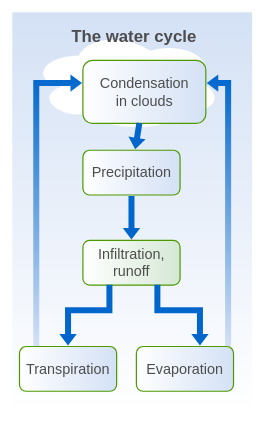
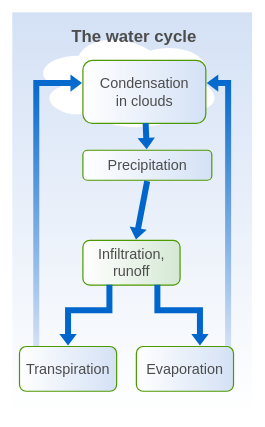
  <mxCell id="0" />
  <mxCell id="1" parent="0" />
  <mxCell id="2" value="" style="whiteSpace=wrap;html=1;shadow=0;strokeWidth=4;fillColor=#D4E1F5;fontSize=16;align=center;gradientColor=#ffffff;strokeColor=none;fontColor=#4D4D4D;" parent="1" vertex="1"><mxGeometry x="20" y="20" width="400" height="670" as="geometry" /></mxCell>
  <mxCell id="3" value="" style="ellipse;shape=cloud;whiteSpace=wrap;html=1;shadow=0;strokeWidth=4;fillColor=#FFFFFF;gradientColor=#ffffff;fontSize=16;align=center;strokeColor=none;fontColor=#4D4D4D;" parent="1" vertex="1"><mxGeometry x="51" y="50" width="319" height="170" as="geometry" /></mxCell>
  <mxCell id="4" style="edgeStyle=orthogonalEdgeStyle;rounded=0;html=1;shadow=0;endArrow=blockThin;endFill=1;jettySize=auto;orthogonalLoop=1;strokeWidth=3;fontFamily=Helvetica;fontSize=18;align=center;shape=flexArrow;strokeColor=none;fillColor=#0066CC;endWidth=16;endSize=5.42;width=8;sourcePerimeterSpacing=-2;gradientColor=#D4E1F5;fontColor=#4D4D4D;" parent="1" source="13" target="7" edge="1"><mxGeometry x="303.325" y="445.533" as="geometry"><mxPoint x="272" y="483" as="sourcePoint" /><mxPoint x="343" y="587.333" as="targetPoint" /><Array as="points"><mxPoint x="380" y="138" /></Array></mxGeometry></mxCell>
  <mxCell id="5" style="edgeStyle=orthogonalEdgeStyle;rounded=0;html=1;shadow=0;endArrow=blockThin;endFill=1;jettySize=auto;orthogonalLoop=1;strokeWidth=3;fontFamily=Helvetica;fontSize=18;align=center;shape=flexArrow;strokeColor=none;fillColor=#0066CC;endWidth=16;endSize=5.42;width=8;sourcePerimeterSpacing=-2;gradientColor=#D4E1F5;fontColor=#4D4D4D;" parent="1" source="12" target="7" edge="1"><mxGeometry x="313.325" y="455.533" as="geometry"><mxPoint x="390" y="589.333" as="sourcePoint" /><mxPoint x="309.821" y="148" as="targetPoint" /><Array as="points"><mxPoint x="60" y="138" /></Array></mxGeometry></mxCell>
  <mxCell id="6" value="The water cycle" style="text;html=1;strokeColor=none;fillColor=none;align=center;verticalAlign=middle;whiteSpace=wrap;overflow=hidden;shadow=0;fontSize=28;fontStyle=1;fontFamily=Helvetica;fontColor=#4D4D4D;" parent="1" vertex="1"><mxGeometry x="93" y="40" width="260" height="40" as="geometry" /></mxCell>
  <mxCell id="7" value="Condensation&lt;br&gt;in clouds" style="rounded=1;whiteSpace=wrap;html=1;shadow=0;strokeWidth=2;fillColor=#D4E1F5;gradientColor=#ffffff;fontFamily=Helvetica;fontSize=24;align=center;strokeColor=#4D9900;gradientDirection=west;fontColor=#4D4D4D;" parent="1" vertex="1"><mxGeometry x="137.786" y="100.222" width="205" height="105" as="geometry" /></mxCell>
- <mxCell id="8" value="Precipitation" style="rounded=1;whiteSpace=wrap;html=1;shadow=0;strokeWidth=2;fillColor=#D4E1F5;gradientColor=#ffffff;fontFamily=Helvetica;fontSize=24;align=center;strokeColor=#4D9900;gradientDirection=west;fontColor=#4D4D4D;" parent="1" vertex="1"><mxGeometry x="137.786" y="250" width="162.036" height="74.667" as="geometry" /></mxCell>
+ <mxCell id="8" value="Precipitation" style="rounded=1;whiteSpace=wrap;html=1;shadow=0;strokeWidth=2;fillColor=#D4E1F5;gradientColor=#ffffff;fontFamily=Helvetica;fontSize=24;align=center;strokeColor=#4D9900;gradientDirection=west;fontColor=#4D4D4D;" parent="1" vertex="1"><mxGeometry x="137.786" y="250" width="215" height="50" as="geometry" /></mxCell>
  <mxCell id="9" style="edgeStyle=none;rounded=0;html=1;shadow=0;endArrow=blockThin;endFill=1;jettySize=auto;orthogonalLoop=1;strokeWidth=3;fontFamily=Helvetica;fontSize=18;align=center;shape=flexArrow;strokeColor=none;fillColor=#0066CC;endWidth=16;endSize=5.42;width=8;sourcePerimeterSpacing=-2;dashed=1;fontColor=#4D4D4D;" parent="1" source="7" target="8" edge="1"><mxGeometry relative="1" as="geometry" /></mxCell>
  <mxCell id="10" value="Infiltration,&lt;br&gt;runoff" style="rounded=1;whiteSpace=wrap;html=1;shadow=0;strokeWidth=2;fillColor=#D5E8D4;gradientColor=#ffffff;fontFamily=Helvetica;fontSize=24;align=center;strokeColor=#4D9900;gradientDirection=west;fontColor=#4D4D4D;" parent="1" vertex="1"><mxGeometry x="137.786" y="400.333" width="162.036" height="74.667" as="geometry" /></mxCell>
  <mxCell id="11" style="edgeStyle=none;rounded=0;html=1;shadow=0;endArrow=blockThin;endFill=1;jettySize=auto;orthogonalLoop=1;strokeWidth=3;fontFamily=Helvetica;fontSize=18;align=center;shape=flexArrow;strokeColor=none;fillColor=#0066CC;endWidth=16;endSize=5.42;width=8;sourcePerimeterSpacing=-2;exitX=0.5;exitY=1;fontColor=#4D4D4D;" parent="1" source="8" target="10" edge="1"><mxGeometry x="271.325" y="438.533" as="geometry"><mxPoint x="211.325" y="378.533" as="sourcePoint" /><mxPoint x="218.804" y="410.889" as="targetPoint" /></mxGeometry></mxCell>
  <mxCell id="12" value="Transpiration" style="rounded=1;whiteSpace=wrap;html=1;shadow=0;strokeWidth=2;fillColor=#D4E1F5;gradientColor=#ffffff;fontFamily=Helvetica;fontSize=24;align=center;strokeColor=#4D9900;gradientDirection=west;fontColor=#4D4D4D;" parent="1" vertex="1"><mxGeometry x="32" y="577.333" width="162.036" height="74.667" as="geometry" /></mxCell>
  <mxCell id="13" value="Evaporation" style="rounded=1;whiteSpace=wrap;html=1;shadow=0;strokeWidth=2;fillColor=#D4E1F5;gradientColor=#ffffff;fontFamily=Helvetica;fontSize=24;align=center;strokeColor=#4D9900;gradientDirection=west;fontColor=#4D4D4D;" parent="1" vertex="1"><mxGeometry x="226.964" y="577.333" width="162.036" height="74.667" as="geometry" /></mxCell>
  <mxCell id="14" style="edgeStyle=orthogonalEdgeStyle;rounded=0;html=1;shadow=0;endArrow=blockThin;endFill=1;jettySize=auto;orthogonalLoop=1;strokeWidth=3;fontFamily=Helvetica;fontSize=18;align=center;shape=flexArrow;strokeColor=none;fillColor=#0066CC;endWidth=16;endSize=5.42;width=8;sourcePerimeterSpacing=-2;fontColor=#4D4D4D;" parent="1" source="10" target="12" edge="1"><mxGeometry x="283.325" y="425.533" as="geometry"><mxPoint x="231" y="336" as="sourcePoint" /><mxPoint x="230.869" y="410.333" as="targetPoint" /><Array as="points"><mxPoint x="182" y="517" /><mxPoint x="113" y="517" /></Array></mxGeometry></mxCell>
  <mxCell id="15" style="edgeStyle=orthogonalEdgeStyle;rounded=0;html=1;shadow=0;endArrow=blockThin;endFill=1;jettySize=auto;orthogonalLoop=1;strokeWidth=3;fontFamily=Helvetica;fontSize=18;align=center;shape=flexArrow;strokeColor=none;fillColor=#0066CC;endWidth=16;endSize=5.42;width=8;sourcePerimeterSpacing=-2;fontColor=#4D4D4D;" parent="1" source="10" target="13" edge="1"><mxGeometry x="293.325" y="435.533" as="geometry"><mxPoint x="192" y="483" as="sourcePoint" /><mxPoint x="123" y="587.333" as="targetPoint" /><Array as="points"><mxPoint x="262" y="517" /><mxPoint x="333" y="517" /></Array></mxGeometry></mxCell>
